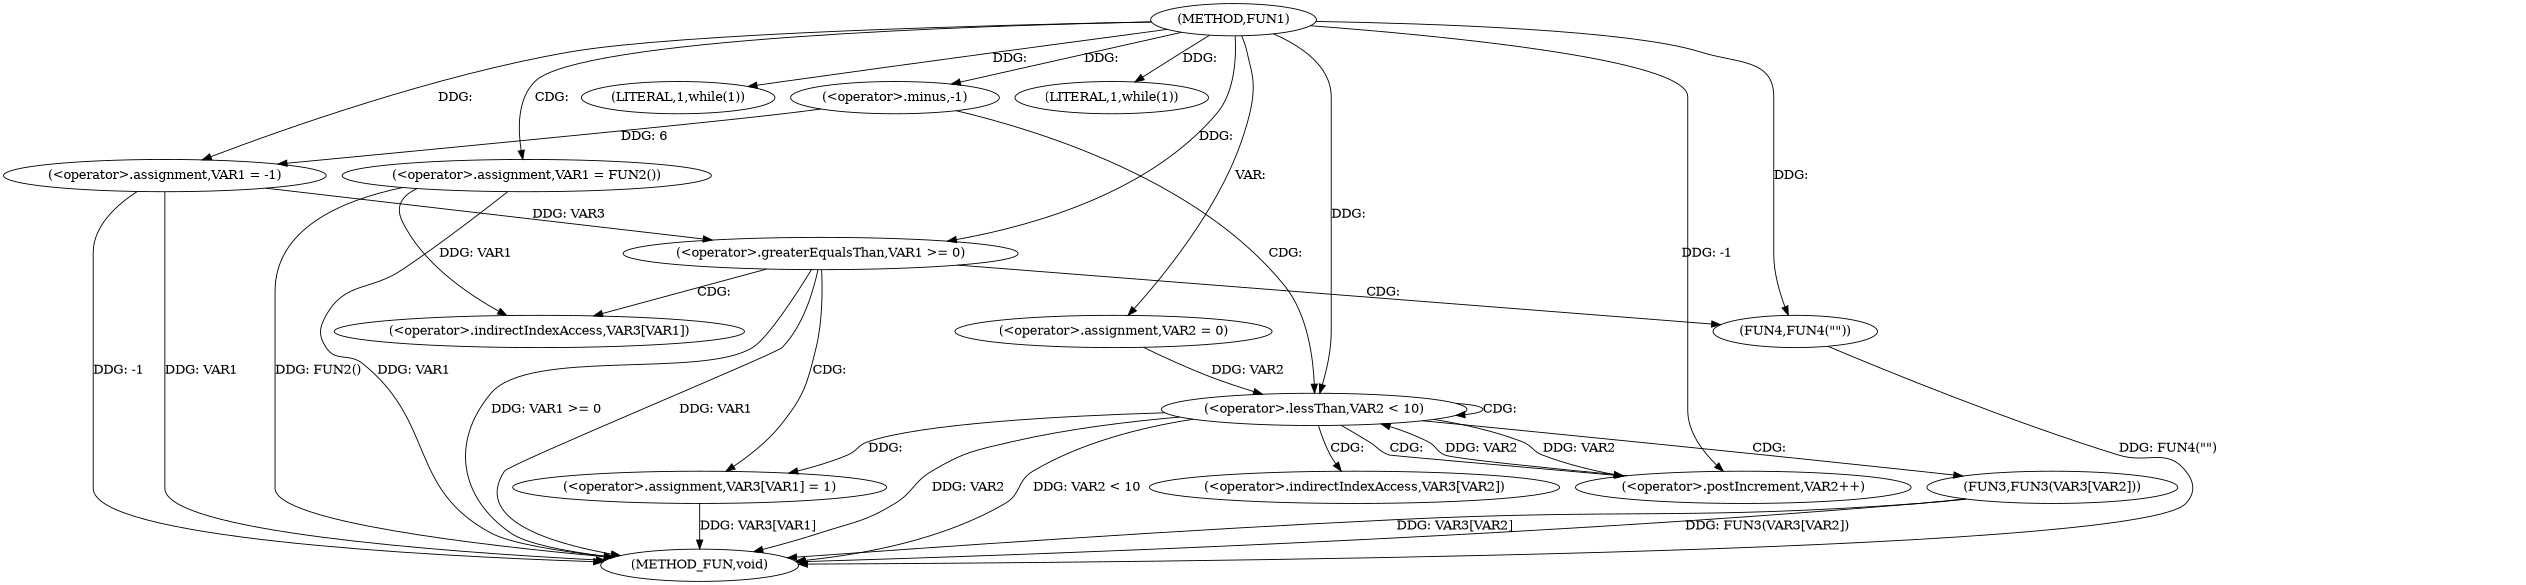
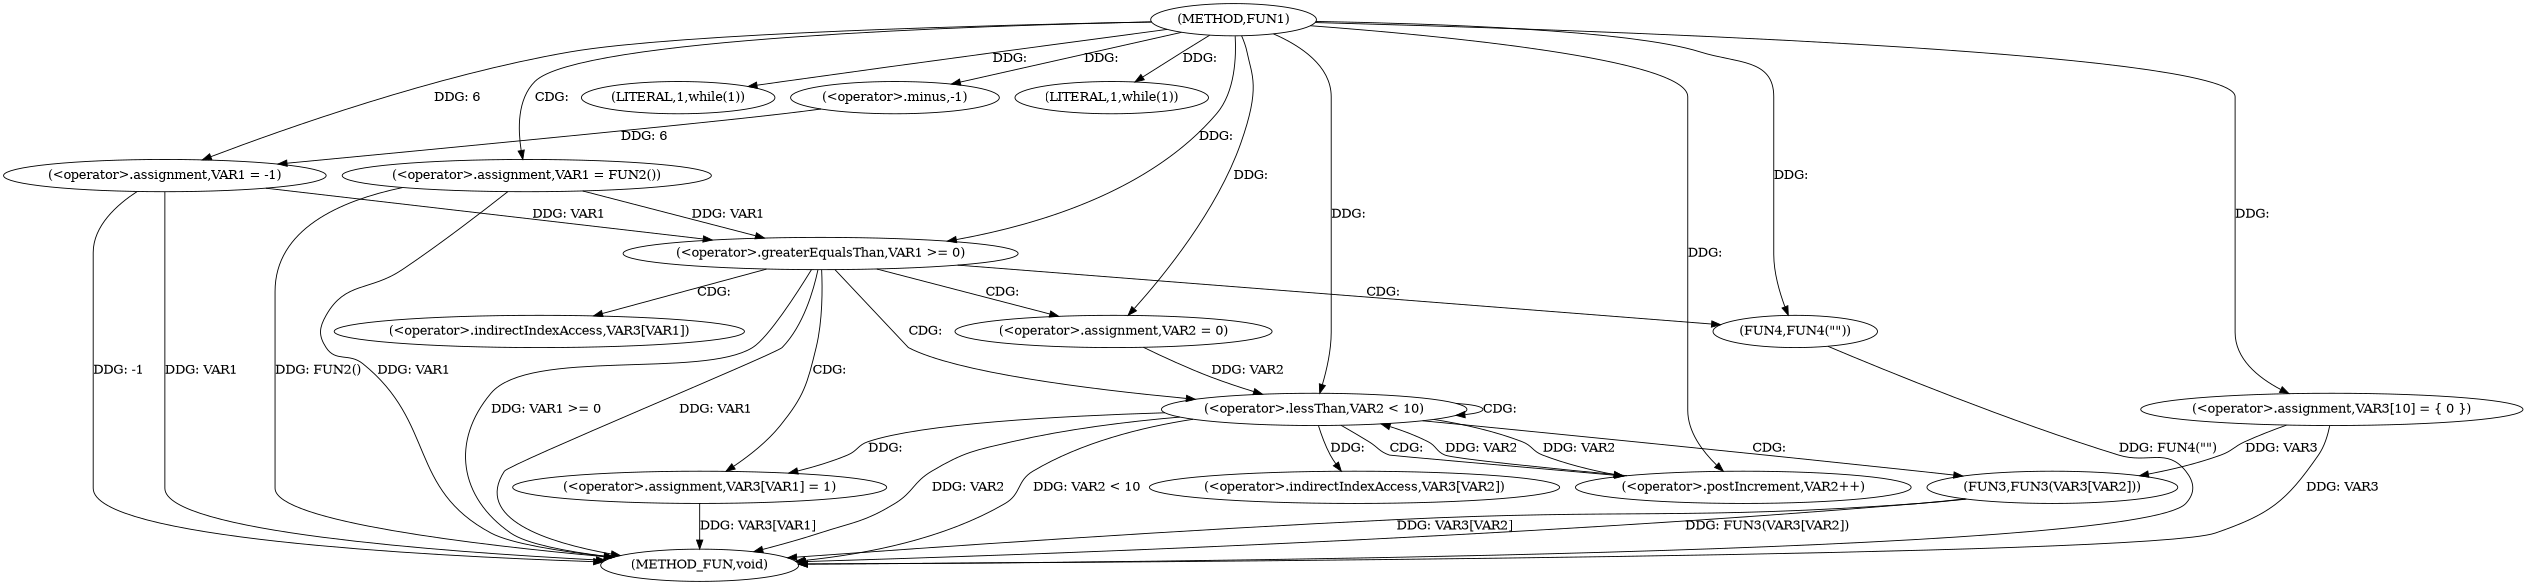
  digraph {
    n1 [label="(METHOD,FUN1)"]
    n2 [label="(<operator>.assignment,VAR1 = -1)"]
    n3 [label="(<operator>.minus,-1)"]
    n4 [label="(LITERAL,1,while(1))"]
    n5 [label="(<operator>.assignment,VAR1 = FUN2())"]
    n6 [label="(LITERAL,1,while(1))"]
+   n7 [label="(<operator>.assignment,VAR3[10] = { 0 })"]
    n8 [label="(<operator>.greaterEqualsThan,VAR1 >= 0)"]
    n9 [label="(<operator>.assignment,VAR2 = 0)"]
    n10 [label="(<operator>.lessThan,VAR2 < 10)"]
    n11 [label="(<operator>.postIncrement,VAR2++)"]
    n12 [label="(FUN4,FUN4(\"\"))"]
    n13 [label="(METHOD_FUN,void)"]
    n14 [label="(FUN3,FUN3(VAR3[VAR2]))"]
    n15 [label="(<operator>.assignment,VAR3[VAR1] = 1)"]
    n16 [label="(<operator>.indirectIndexAccess,VAR3[VAR1])"]
    n17 [label="(<operator>.indirectIndexAccess,VAR3[VAR2])"]
-   n1 -> n2 [label="DDG: "]
+   n1 -> n2 [label="DDG: 6"]
    n1 -> n3 [label="DDG: "]
    n1 -> n4 [label="DDG: "]
    n1 -> n5 [label="CDG: "]
    n1 -> n6 [label="DDG: "]
+   n1 -> n7 [label="DDG: "]
    n1 -> n8 [label="DDG: "]
-   n1 -> n9 [label="VAR: "]
+   n1 -> n9 [label="DDG: "]
    n1 -> n10 [label="DDG: "]
-   n1 -> n11 [label="DDG: -1"]
+   n1 -> n11 [label="DDG: "]
    n1 -> n12 [label="DDG: "]
-   n2 -> n8 [label="DDG: VAR3"]
+   n2 -> n8 [label="DDG: VAR1"]
    n2 -> n13 [label="DDG: VAR1"]
    n2 -> n13 [label="DDG: -1"]
    n3 -> n2 [label="DDG: 6"]
-   n5 -> n16 [label="DDG: VAR1"]
+   n5 -> n8 [label="DDG: VAR1"]
    n5 -> n13 [label="DDG: VAR1"]
    n5 -> n13 [label="DDG: FUN2()"]
-   n3 -> n10 [label="CDG: "]
+   n7 -> n13 [label="DDG: VAR3"]
+   n7 -> n14 [label="DDG: VAR3"]
+   n8 -> n9 [label="CDG: "]
+   n8 -> n10 [label="CDG: "]
    n8 -> n12 [label="CDG: "]
    n8 -> n13 [label="DDG: VAR1"]
    n8 -> n13 [label="DDG: VAR1 >= 0"]
    n8 -> n15 [label="CDG: "]
    n8 -> n16 [label="CDG: "]
    n9 -> n10 [label="DDG: VAR2"]
    n10 -> n10 [label="CDG: "]
    n10 -> n11 [label="DDG: VAR2"]
    n10 -> n11 [label="CDG: "]
    n10 -> n13 [label="DDG: VAR2"]
    n10 -> n13 [label="DDG: VAR2 < 10"]
    n10 -> n14 [label="CDG: "]
    n10 -> n15 [label="DDG: "]
-   n10 -> n17 [label="CDG: "]
+   n10 -> n17 [label="DDG: "]
    n11 -> n10 [label="DDG: VAR2"]
    n12 -> n13 [label="DDG: FUN4(\"\")"]
    n14 -> n13 [label="DDG: FUN3(VAR3[VAR2])"]
    n14 -> n13 [label="DDG: VAR3[VAR2]"]
    n15 -> n13 [label="DDG: VAR3[VAR1]"]
  }
